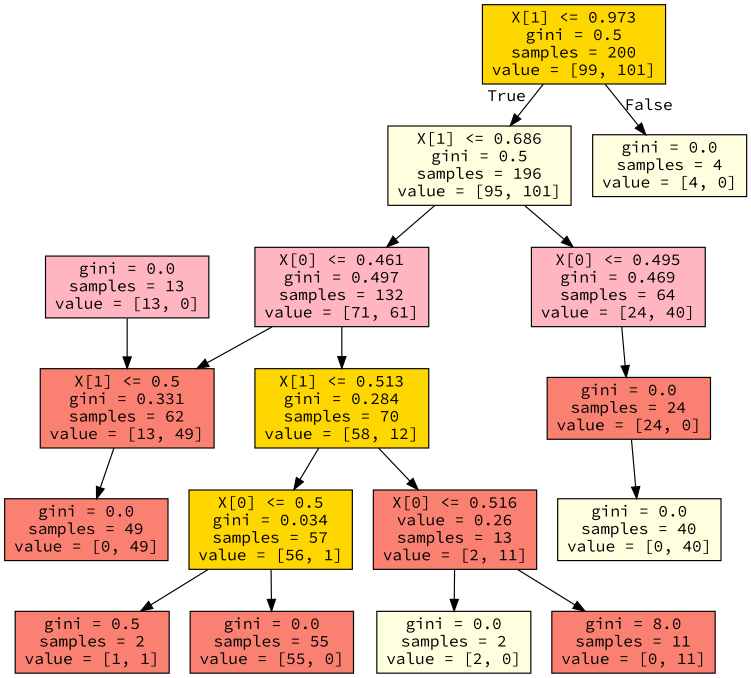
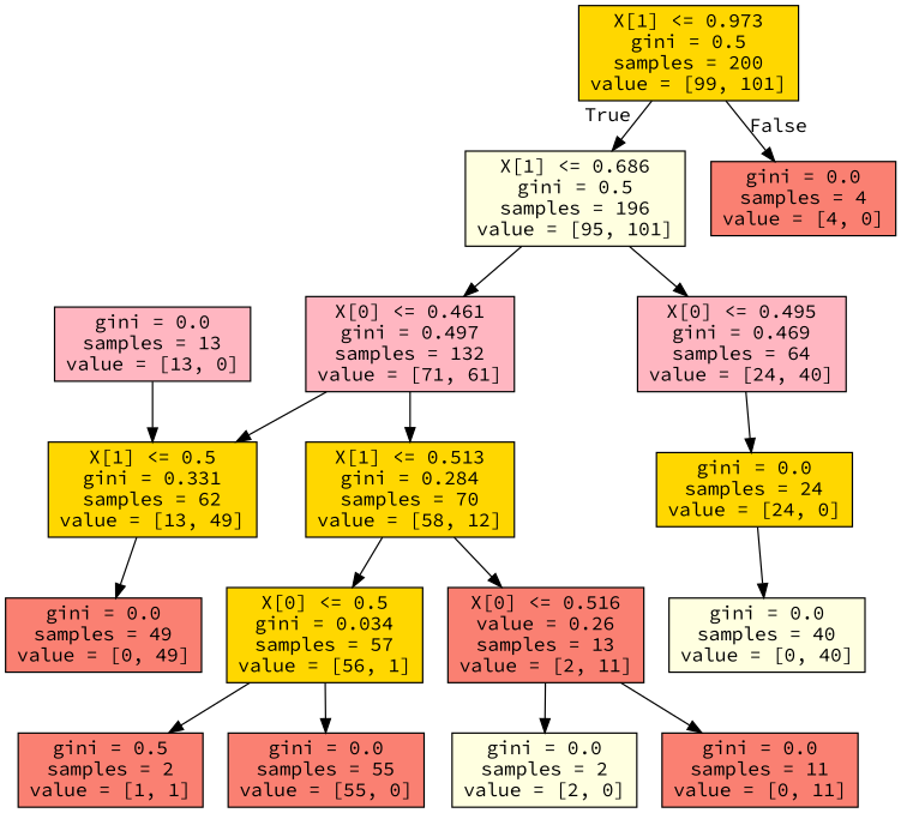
  digraph {
    fontname="Source Code Pro"
    node [fillcolor=salmon fontname="Source Code Pro" shape=box style=filled]
    edge [fontname="Source Code Pro"]
    n1 [fillcolor=gold label="X[1] <= 0.973\ngini = 0.5\nsamples = 200\nvalue = [99, 101]"]
    n2 [fillcolor=lightyellow label="X[1] <= 0.686\ngini = 0.5\nsamples = 196\nvalue = [95, 101]"]
-   n3 [fillcolor=lightyellow label="gini = 0.0\nsamples = 4\nvalue = [4, 0]"]
+   n3 [label="gini = 0.0\nsamples = 4\nvalue = [4, 0]"]
    n4 [fillcolor=lightpink label="X[0] <= 0.461\ngini = 0.497\nsamples = 132\nvalue = [71, 61]"]
    n5 [fillcolor=lightpink label="X[0] <= 0.495\ngini = 0.469\nsamples = 64\nvalue = [24, 40]"]
-   n6 [label="X[1] <= 0.5\ngini = 0.331\nsamples = 62\nvalue = [13, 49]"]
+   n6 [fillcolor=gold label="X[1] <= 0.5\ngini = 0.331\nsamples = 62\nvalue = [13, 49]"]
    n7 [fillcolor=gold label="X[1] <= 0.513\ngini = 0.284\nsamples = 70\nvalue = [58, 12]"]
-   n8 [label="gini = 0.0\nsamples = 24\nvalue = [24, 0]"]
+   n8 [fillcolor=gold label="gini = 0.0\nsamples = 24\nvalue = [24, 0]"]
    n9 [label="gini = 0.0\nsamples = 49\nvalue = [0, 49]"]
    n10 [fillcolor=gold label="X[0] <= 0.5\ngini = 0.034\nsamples = 57\nvalue = [56, 1]"]
    n11 [label="X[0] <= 0.516\nvalue = 0.26\nsamples = 13\nvalue = [2, 11]"]
    n12 [fillcolor=lightpink label="gini = 0.0\nsamples = 13\nvalue = [13, 0]"]
    n13 [label="gini = 0.5\nsamples = 2\nvalue = [1, 1]"]
    n14 [label="gini = 0.0\nsamples = 55\nvalue = [55, 0]"]
    n15 [fillcolor=lightyellow label="gini = 0.0\nsamples = 2\nvalue = [2, 0]"]
-   n16 [label="gini = 8.0\nsamples = 11\nvalue = [0, 11]"]
+   n16 [label="gini = 0.0\nsamples = 11\nvalue = [0, 11]"]
    n17 [fillcolor=lightyellow label="gini = 0.0\nsamples = 40\nvalue = [0, 40]"]
    n1 -> n2 [headlabel=True labelangle=45 labeldistance=2.5]
    n1 -> n3 [headlabel=False labelangle=-45 labeldistance=2.5]
    n2 -> n4
    n2 -> n5
    n4 -> n6
    n4 -> n7
    n5 -> n8
    n6 -> n9
    n7 -> n10
    n7 -> n11
    n8 -> n17
    n10 -> n13
    n10 -> n14
    n11 -> n15
    n11 -> n16
    n12 -> n6
  }
